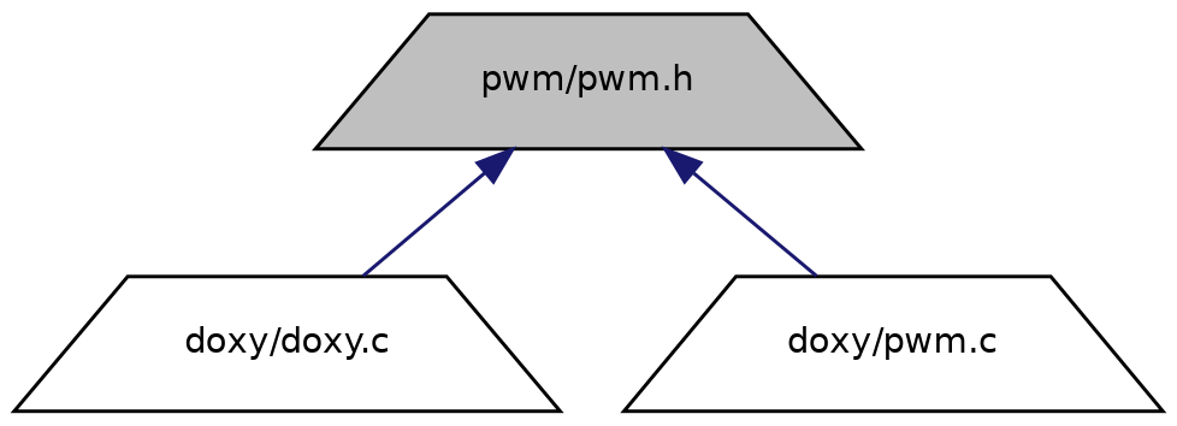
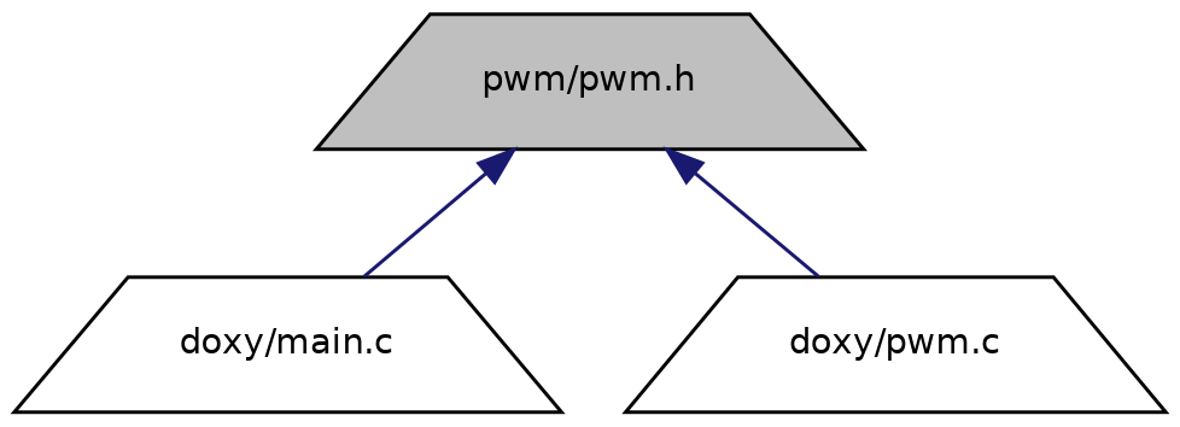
  digraph {
    node [color=black fillcolor=white fontname=Helvetica fontsize=10 shape=trapezium style=filled]
    edge [color=midnightblue dir=back fontname=Helvetica fontsize=10 labelfontname=Helvetica labelfontsize=10 style=solid]
    n1 [fillcolor=grey75 fontcolor=black height=0.2 label="pwm/pwm.h" width=0.4]
-   n2 [height=0.2 label="doxy/doxy.c" width=0.4]
+   n2 [height=0.2 label="doxy/main.c" width=0.4]
    n3 [height=0.2 label="doxy/pwm.c" width=0.4]
    n1 -> n2
    n1 -> n3
  }
